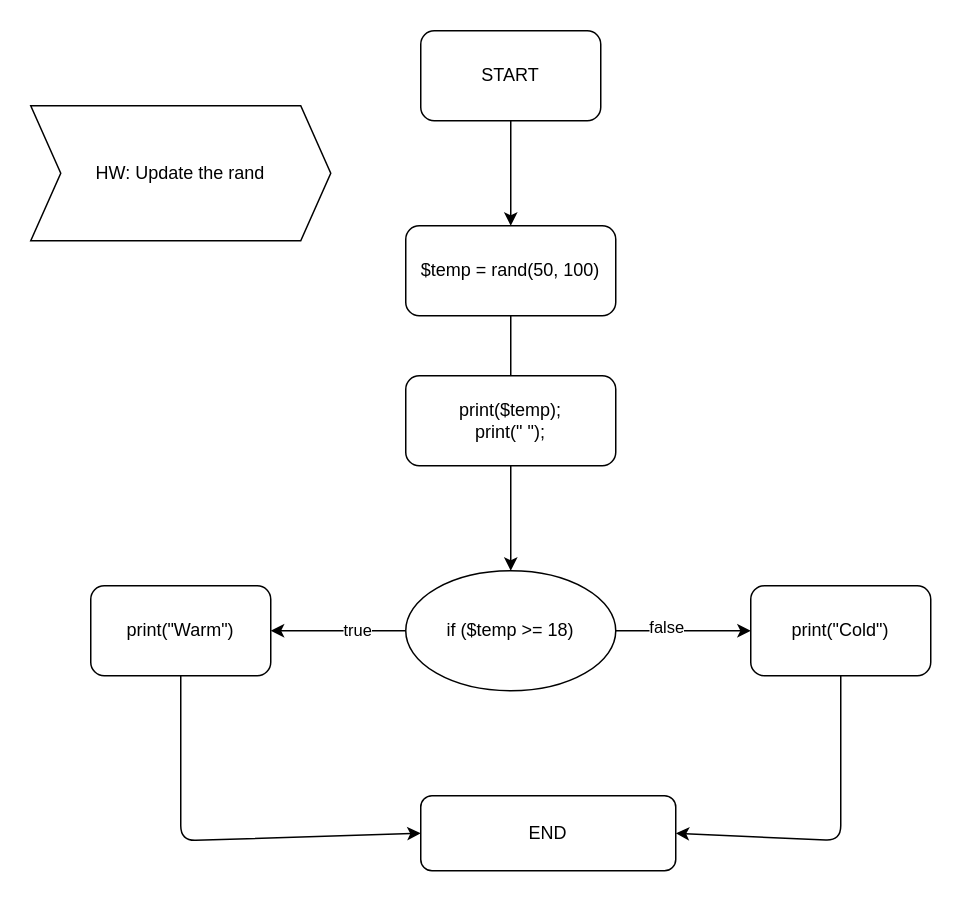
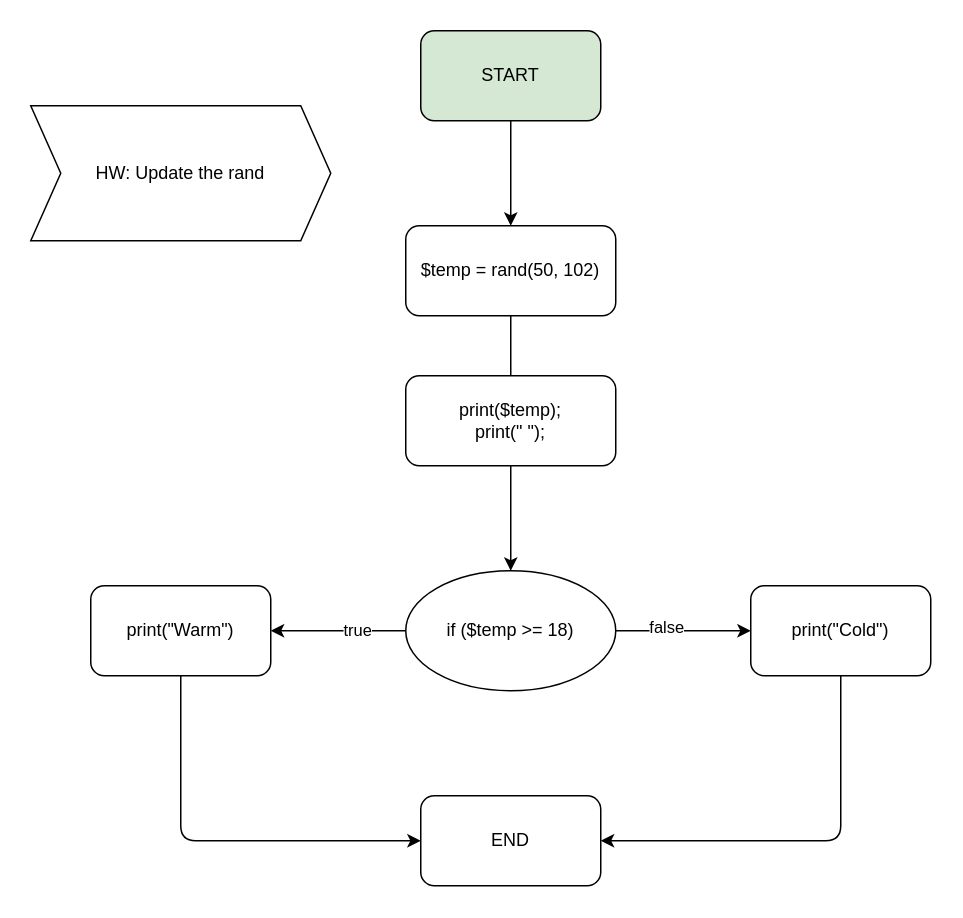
  <mxCell id="0" />
  <mxCell id="1" parent="0" />
  <mxCell id="2" value="" style="edgeStyle=none;html=1;" edge="1" parent="1" source="3" target="5"><mxGeometry relative="1" as="geometry" /></mxCell>
- <mxCell id="3" value="START" style="rounded=1;whiteSpace=wrap;html=1;" vertex="1" parent="1"><mxGeometry x="280" y="20" width="120" height="60" as="geometry" /></mxCell>
+ <mxCell id="3" value="START" style="rounded=1;whiteSpace=wrap;html=1;fillColor=#d5e8d4;" vertex="1" parent="1"><mxGeometry x="280" y="20" width="120" height="60" as="geometry" /></mxCell>
  <mxCell id="4" value="" style="edgeStyle=none;html=1;" edge="1" parent="1" source="5" target="10"><mxGeometry relative="1" as="geometry" /></mxCell>
- <mxCell id="5" value="$temp = rand(50, 100)" style="rounded=1;whiteSpace=wrap;html=1;" vertex="1" parent="1"><mxGeometry x="270" y="150" width="140" height="60" as="geometry" /></mxCell>
+ <mxCell id="5" value="$temp = rand(50, 102)" style="rounded=1;whiteSpace=wrap;html=1;" vertex="1" parent="1"><mxGeometry x="270" y="150" width="140" height="60" as="geometry" /></mxCell>
  <mxCell id="6" value="" style="edgeStyle=none;html=1;" edge="1" parent="1" source="10" target="12"><mxGeometry relative="1" as="geometry" /></mxCell>
  <mxCell id="7" value="false" style="edgeLabel;html=1;align=center;verticalAlign=middle;resizable=0;points=[];" vertex="1" connectable="0" parent="6"><mxGeometry x="-0.271" y="3" relative="1" as="geometry"><mxPoint as="offset" /></mxGeometry></mxCell>
  <mxCell id="8" value="" style="edgeStyle=none;html=1;" edge="1" parent="1" source="10" target="14"><mxGeometry relative="1" as="geometry" /></mxCell>
  <mxCell id="9" value="true" style="edgeLabel;html=1;align=center;verticalAlign=middle;resizable=0;points=[];" vertex="1" connectable="0" parent="8"><mxGeometry x="-0.262" y="-1" relative="1" as="geometry"><mxPoint as="offset" /></mxGeometry></mxCell>
  <mxCell id="10" value="if ($temp &amp;gt;= 18)" style="ellipse;whiteSpace=wrap;html=1;" vertex="1" parent="1"><mxGeometry x="270" y="380" width="140" height="80" as="geometry" /></mxCell>
  <mxCell id="11" style="edgeStyle=none;html=1;exitX=0.5;exitY=1;exitDx=0;exitDy=0;entryX=1;entryY=0.5;entryDx=0;entryDy=0;" edge="1" parent="1" source="12" target="15"><mxGeometry relative="1" as="geometry"><Array as="points"><mxPoint x="560" y="560" /></Array></mxGeometry></mxCell>
  <mxCell id="12" value="print(&quot;Cold&quot;)" style="whiteSpace=wrap;html=1;rounded=1;" vertex="1" parent="1"><mxGeometry x="500" y="390" width="120" height="60" as="geometry" /></mxCell>
  <mxCell id="13" style="edgeStyle=none;html=1;exitX=0.5;exitY=1;exitDx=0;exitDy=0;entryX=0;entryY=0.5;entryDx=0;entryDy=0;" edge="1" parent="1" source="14" target="15"><mxGeometry relative="1" as="geometry"><Array as="points"><mxPoint x="120" y="560" /></Array></mxGeometry></mxCell>
  <mxCell id="14" value="print(&quot;Warm&quot;)" style="whiteSpace=wrap;html=1;rounded=1;" vertex="1" parent="1"><mxGeometry x="60" y="390" width="120" height="60" as="geometry" /></mxCell>
- <mxCell id="15" value="END" style="rounded=1;whiteSpace=wrap;html=1;" vertex="1" parent="1"><mxGeometry x="280" y="530" width="170" height="50" as="geometry" /></mxCell>
+ <mxCell id="15" value="END" style="rounded=1;whiteSpace=wrap;html=1;" vertex="1" parent="1"><mxGeometry x="280" y="530" width="120" height="60" as="geometry" /></mxCell>
  <mxCell id="16" value="HW: Update the rand" style="shape=step;perimeter=stepPerimeter;whiteSpace=wrap;html=1;fixedSize=1;" vertex="1" parent="1"><mxGeometry x="20" y="70" width="200" height="90" as="geometry" /></mxCell>
  <mxCell id="17" value="print($temp);&lt;br&gt;print(&quot; &quot;);" style="rounded=1;whiteSpace=wrap;html=1;" vertex="1" parent="1"><mxGeometry x="270" y="250" width="140" height="60" as="geometry" /></mxCell>
